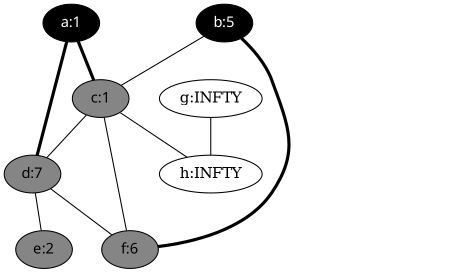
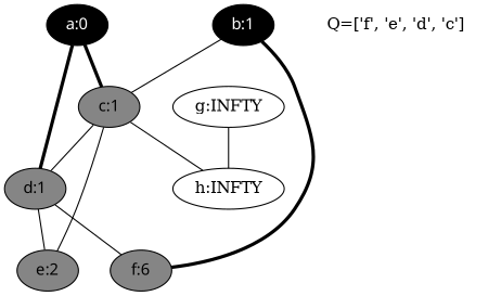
  graph {
    node [fillcolor=gray52 fontname="time-bold" style=filled]
    edge [penwidth=1]
-   n1 [fillcolor=black fontcolor=white label="a:1"]
+   n1 [fillcolor=black fontcolor=white label="a:0"]
    n2 [label="c:1"]
-   n3 [label="d:7"]
-   n4 [fillcolor=black fontcolor=white label="b:5"]
+   n3 [label="d:1"]
+   n4 [fillcolor=black fontcolor=white label="b:1"]
    n5 [label="f:6"]
    n6 [label="h:INFTY" fillcolor="" fontname="" style=""]
    n7 [label="e:2"]
    n8 [label="g:INFTY" fillcolor="" fontname="" style=""]
+   n9 [color=white label="Q=['f', 'e', 'd', 'c']" fillcolor="" fontname="" style=""]
    n1 -- n2 [penwidth=3]
    n1 -- n3 [penwidth=3]
    n2 -- n3
-   n2 -- n5
+   n2 -- n7
    n2 -- n6
    n3 -- n5
    n3 -- n7
    n4 -- n2
    n4 -- n5 [penwidth=3]
    n8 -- n6
  }
